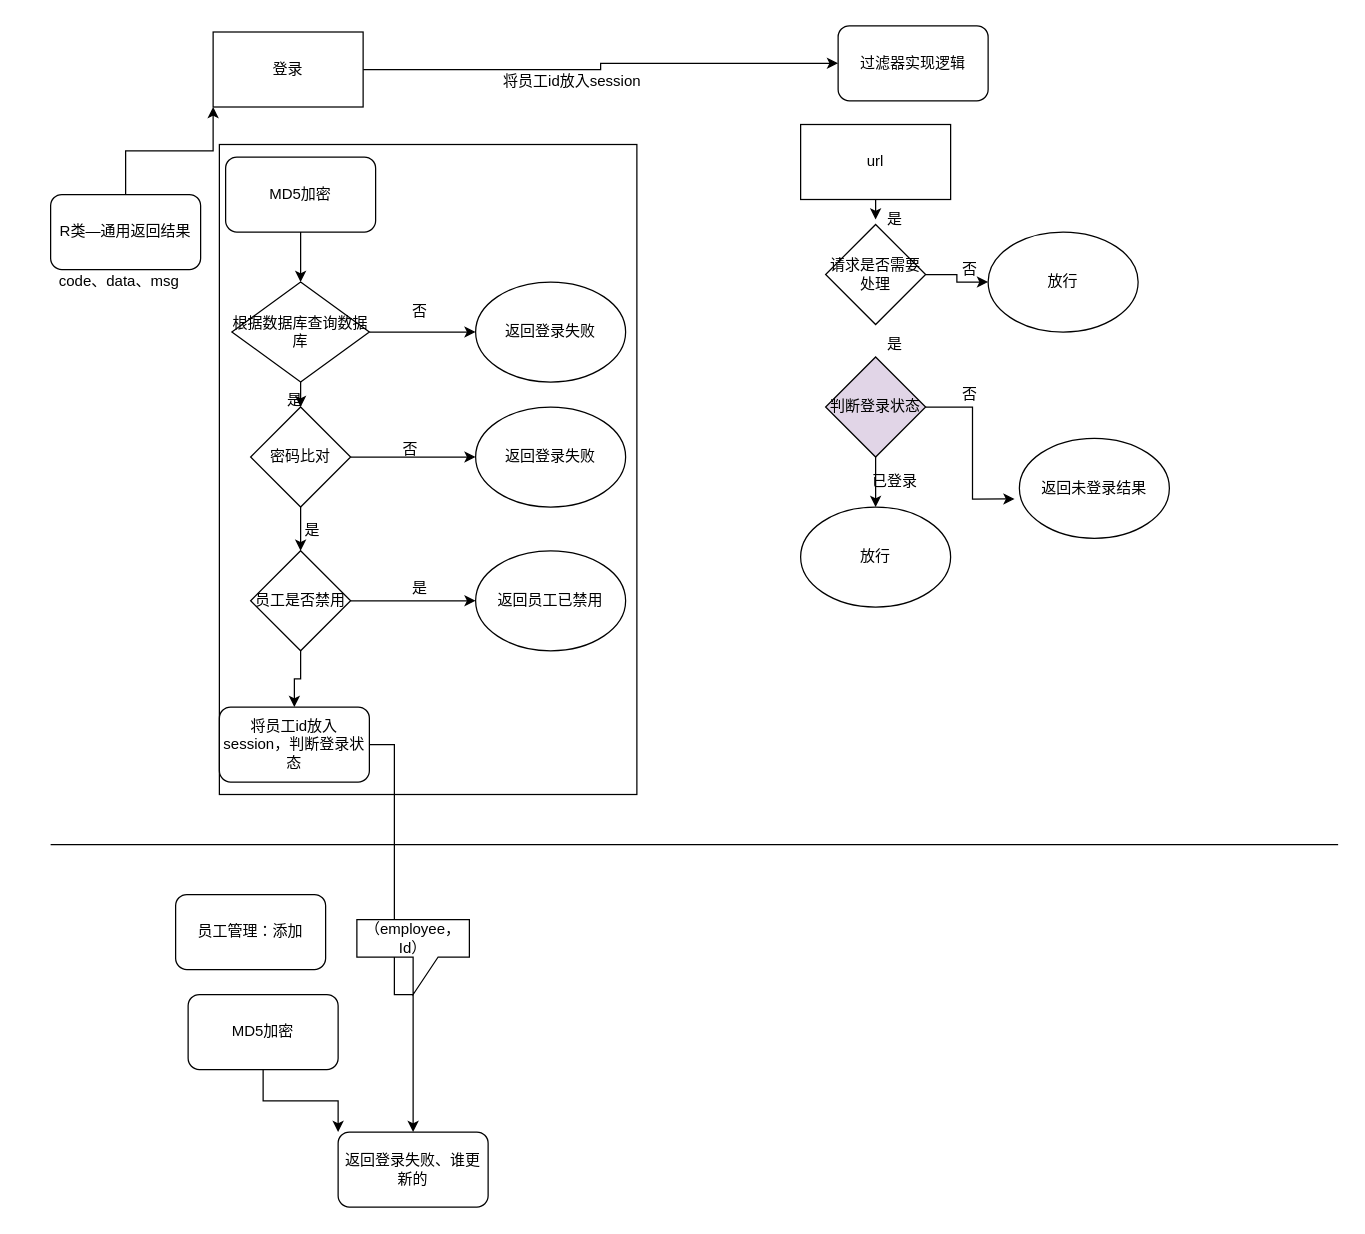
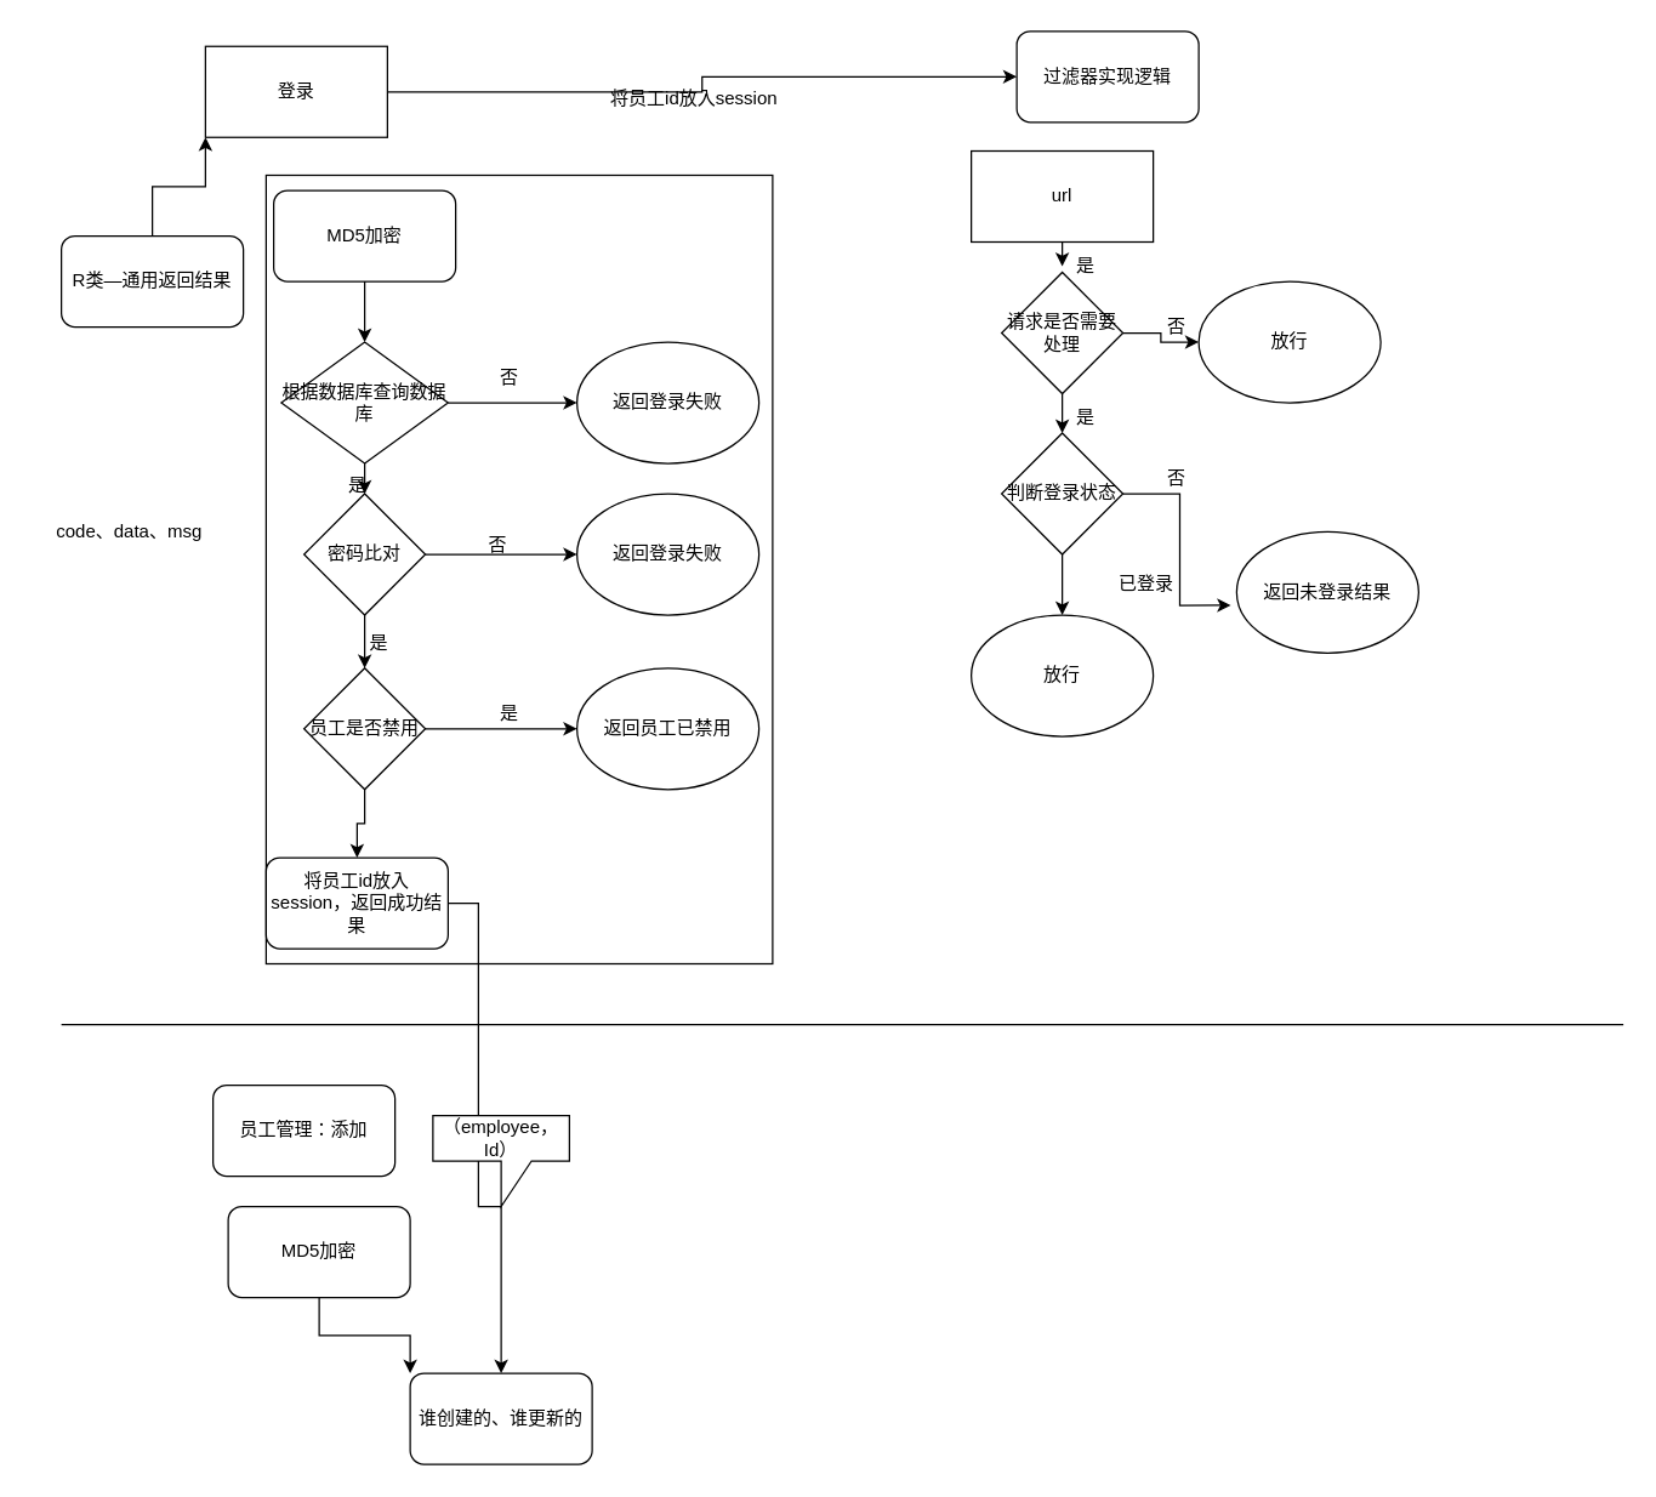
  <mxCell id="0" />
  <mxCell id="1" parent="0" />
  <mxCell id="2" value="" style="rounded=0;whiteSpace=wrap;html=1;" vertex="1" parent="1"><mxGeometry x="175" y="115" width="334" height="520" as="geometry" /></mxCell>
  <mxCell id="3" style="edgeStyle=orthogonalEdgeStyle;rounded=0;orthogonalLoop=1;jettySize=auto;html=1;exitX=1;exitY=0.5;exitDx=0;exitDy=0;entryX=0;entryY=0.5;entryDx=0;entryDy=0;" edge="1" parent="1" source="4" target="8"><mxGeometry relative="1" as="geometry" /></mxCell>
- <mxCell id="4" value="登录" style="rounded=0;whiteSpace=wrap;html=1;" vertex="1" parent="1"><mxGeometry x="170" y="25" width="120" height="60" as="geometry" /></mxCell>
- <mxCell id="5" value="code、data、msg" style="text;html=1;strokeColor=none;fillColor=none;align=center;verticalAlign=middle;whiteSpace=wrap;rounded=0;" vertex="1" parent="1"><mxGeometry x="20" y="215" width="150" height="20" as="geometry" /></mxCell>
+ <mxCell id="4" value="登录" style="rounded=0;whiteSpace=wrap;html=1;" vertex="1" parent="1"><mxGeometry x="135" y="30" width="120" height="60" as="geometry" /></mxCell>
+ <mxCell id="5" value="code、data、msg" style="text;html=1;strokeColor=none;fillColor=none;align=center;verticalAlign=middle;whiteSpace=wrap;rounded=0;" vertex="1" parent="1"><mxGeometry x="10" y="340" width="150" height="20" as="geometry" /></mxCell>
  <mxCell id="6" style="edgeStyle=orthogonalEdgeStyle;rounded=0;orthogonalLoop=1;jettySize=auto;html=1;exitX=0.5;exitY=0;exitDx=0;exitDy=0;entryX=0;entryY=1;entryDx=0;entryDy=0;" edge="1" parent="1" source="7" target="4"><mxGeometry relative="1" as="geometry" /></mxCell>
  <mxCell id="7" value="R类—通用返回结果" style="rounded=1;whiteSpace=wrap;html=1;" vertex="1" parent="1"><mxGeometry x="40" y="155" width="120" height="60" as="geometry" /></mxCell>
  <mxCell id="8" value="过滤器实现逻辑" style="rounded=1;whiteSpace=wrap;html=1;" vertex="1" parent="1"><mxGeometry x="670" y="20" width="120" height="60" as="geometry" /></mxCell>
  <mxCell id="9" style="edgeStyle=orthogonalEdgeStyle;rounded=0;orthogonalLoop=1;jettySize=auto;html=1;exitX=1;exitY=0.5;exitDx=0;exitDy=0;entryX=0.5;entryY=0;entryDx=0;entryDy=0;" edge="1" parent="1" source="10" target="50"><mxGeometry relative="1" as="geometry"><mxPoint x="550" y="755" as="targetPoint" /><Array as="points"><mxPoint x="315" y="595" /><mxPoint x="315" y="795" /><mxPoint x="330" y="795" /></Array></mxGeometry></mxCell>
- <mxCell id="10" value="将员工id放入session，判断登录状态" style="rounded=1;whiteSpace=wrap;html=1;" vertex="1" parent="1"><mxGeometry x="175" y="565" width="120" height="60" as="geometry" /></mxCell>
+ <mxCell id="10" value="将员工id放入session，返回成功结果" style="rounded=1;whiteSpace=wrap;html=1;" vertex="1" parent="1"><mxGeometry x="175" y="565" width="120" height="60" as="geometry" /></mxCell>
  <mxCell id="11" style="edgeStyle=orthogonalEdgeStyle;rounded=0;orthogonalLoop=1;jettySize=auto;html=1;exitX=0.5;exitY=1;exitDx=0;exitDy=0;entryX=0.5;entryY=0;entryDx=0;entryDy=0;" edge="1" parent="1" source="12" target="15"><mxGeometry relative="1" as="geometry" /></mxCell>
  <mxCell id="12" value="MD5加密" style="rounded=1;whiteSpace=wrap;html=1;" vertex="1" parent="1"><mxGeometry x="180" y="125" width="120" height="60" as="geometry" /></mxCell>
  <mxCell id="13" style="edgeStyle=orthogonalEdgeStyle;rounded=0;orthogonalLoop=1;jettySize=auto;html=1;exitX=1;exitY=0.5;exitDx=0;exitDy=0;entryX=0;entryY=0.5;entryDx=0;entryDy=0;" edge="1" parent="1" source="15" target="22"><mxGeometry relative="1" as="geometry" /></mxCell>
  <mxCell id="14" style="edgeStyle=orthogonalEdgeStyle;rounded=0;orthogonalLoop=1;jettySize=auto;html=1;exitX=0.5;exitY=1;exitDx=0;exitDy=0;entryX=0.5;entryY=0;entryDx=0;entryDy=0;" edge="1" parent="1" source="15" target="21"><mxGeometry relative="1" as="geometry" /></mxCell>
  <mxCell id="15" value="根据数据库查询数据库" style="rhombus;whiteSpace=wrap;html=1;" vertex="1" parent="1"><mxGeometry x="185" y="225" width="110" height="80" as="geometry" /></mxCell>
  <mxCell id="16" style="edgeStyle=orthogonalEdgeStyle;rounded=0;orthogonalLoop=1;jettySize=auto;html=1;exitX=1;exitY=0.5;exitDx=0;exitDy=0;" edge="1" parent="1" source="18"><mxGeometry relative="1" as="geometry"><mxPoint x="380" y="480" as="targetPoint" /></mxGeometry></mxCell>
  <mxCell id="17" style="edgeStyle=orthogonalEdgeStyle;rounded=0;orthogonalLoop=1;jettySize=auto;html=1;exitX=0.5;exitY=1;exitDx=0;exitDy=0;entryX=0.5;entryY=0;entryDx=0;entryDy=0;" edge="1" parent="1" source="18" target="10"><mxGeometry relative="1" as="geometry" /></mxCell>
  <mxCell id="18" value="员工是否禁用" style="rhombus;whiteSpace=wrap;html=1;" vertex="1" parent="1"><mxGeometry x="200" y="440" width="80" height="80" as="geometry" /></mxCell>
  <mxCell id="19" style="edgeStyle=orthogonalEdgeStyle;rounded=0;orthogonalLoop=1;jettySize=auto;html=1;exitX=1;exitY=0.5;exitDx=0;exitDy=0;" edge="1" parent="1" source="21" target="24"><mxGeometry relative="1" as="geometry" /></mxCell>
  <mxCell id="20" style="edgeStyle=orthogonalEdgeStyle;rounded=0;orthogonalLoop=1;jettySize=auto;html=1;exitX=0.5;exitY=1;exitDx=0;exitDy=0;entryX=0.5;entryY=0;entryDx=0;entryDy=0;" edge="1" parent="1" source="21" target="18"><mxGeometry relative="1" as="geometry" /></mxCell>
  <mxCell id="21" value="密码比对" style="rhombus;whiteSpace=wrap;html=1;" vertex="1" parent="1"><mxGeometry x="200" y="325" width="80" height="80" as="geometry" /></mxCell>
  <mxCell id="22" value="返回登录失败" style="ellipse;whiteSpace=wrap;html=1;" vertex="1" parent="1"><mxGeometry x="380" y="225" width="120" height="80" as="geometry" /></mxCell>
  <mxCell id="23" value="返回员工已禁用" style="ellipse;whiteSpace=wrap;html=1;" vertex="1" parent="1"><mxGeometry x="380" y="440" width="120" height="80" as="geometry" /></mxCell>
  <mxCell id="24" value="返回登录失败" style="ellipse;whiteSpace=wrap;html=1;" vertex="1" parent="1"><mxGeometry x="380" y="325" width="120" height="80" as="geometry" /></mxCell>
  <mxCell id="25" value="放行" style="ellipse;whiteSpace=wrap;html=1;" vertex="1" parent="1"><mxGeometry x="790" y="185" width="120" height="80" as="geometry" /></mxCell>
  <mxCell id="26" value="否" style="text;html=1;align=center;verticalAlign=middle;resizable=0;points=[];autosize=1;" vertex="1" parent="1"><mxGeometry x="320" y="239" width="30" height="20" as="geometry" /></mxCell>
  <mxCell id="27" value="否" style="text;html=1;" vertex="1" parent="1"><mxGeometry x="320" y="345" width="80" height="30" as="geometry" /></mxCell>
  <mxCell id="28" value="是" style="text;html=1;align=center;verticalAlign=middle;resizable=0;points=[];autosize=1;" vertex="1" parent="1"><mxGeometry x="320" y="459.5" width="30" height="20" as="geometry" /></mxCell>
  <mxCell id="29" value="是" style="text;html=1;align=center;verticalAlign=middle;resizable=0;points=[];autosize=1;" vertex="1" parent="1"><mxGeometry x="220" y="310" width="30" height="20" as="geometry" /></mxCell>
  <mxCell id="30" value="是" style="text;html=1;align=center;verticalAlign=middle;resizable=0;points=[];autosize=1;" vertex="1" parent="1"><mxGeometry x="234" y="414" width="30" height="20" as="geometry" /></mxCell>
  <mxCell id="31" value="将员工id放入session" style="text;html=1;align=center;verticalAlign=middle;resizable=0;points=[];autosize=1;" vertex="1" parent="1"><mxGeometry x="352" y="55" width="210" height="20" as="geometry" /></mxCell>
  <mxCell id="32" value="返回未登录结果" style="ellipse;whiteSpace=wrap;html=1;" vertex="1" parent="1"><mxGeometry x="815" y="350" width="120" height="80" as="geometry" /></mxCell>
  <mxCell id="33" style="edgeStyle=orthogonalEdgeStyle;rounded=0;orthogonalLoop=1;jettySize=auto;html=1;exitX=0.5;exitY=1;exitDx=0;exitDy=0;" edge="1" parent="1" source="34"><mxGeometry relative="1" as="geometry"><mxPoint x="700" y="175" as="targetPoint" /></mxGeometry></mxCell>
  <mxCell id="34" value="url" style="rounded=0;whiteSpace=wrap;html=1;" vertex="1" parent="1"><mxGeometry x="640" y="99" width="120" height="60" as="geometry" /></mxCell>
+ <mxCell id="35" style="edgeStyle=orthogonalEdgeStyle;rounded=0;orthogonalLoop=1;jettySize=auto;html=1;exitX=0.5;exitY=1;exitDx=0;exitDy=0;entryX=0.5;entryY=0;entryDx=0;entryDy=0;" edge="1" parent="1" source="37" target="40"><mxGeometry relative="1" as="geometry" /></mxCell>
  <mxCell id="36" style="edgeStyle=orthogonalEdgeStyle;rounded=0;orthogonalLoop=1;jettySize=auto;html=1;exitX=1;exitY=0.5;exitDx=0;exitDy=0;entryX=0;entryY=0.5;entryDx=0;entryDy=0;" edge="1" parent="1" source="37" target="25"><mxGeometry relative="1" as="geometry" /></mxCell>
  <mxCell id="37" value="请求是否需要处理" style="rhombus;whiteSpace=wrap;html=1;" vertex="1" parent="1"><mxGeometry x="660" y="179" width="80" height="80" as="geometry" /></mxCell>
  <mxCell id="38" style="edgeStyle=orthogonalEdgeStyle;rounded=0;orthogonalLoop=1;jettySize=auto;html=1;exitX=1;exitY=0.5;exitDx=0;exitDy=0;entryX=-0.032;entryY=0.607;entryDx=0;entryDy=0;entryPerimeter=0;" edge="1" parent="1" source="40" target="32"><mxGeometry relative="1" as="geometry" /></mxCell>
  <mxCell id="39" style="edgeStyle=orthogonalEdgeStyle;rounded=0;orthogonalLoop=1;jettySize=auto;html=1;exitX=0.5;exitY=1;exitDx=0;exitDy=0;entryX=0.5;entryY=0;entryDx=0;entryDy=0;" edge="1" parent="1" source="40" target="45"><mxGeometry relative="1" as="geometry" /></mxCell>
- <mxCell id="40" value="判断登录状态" style="rhombus;whiteSpace=wrap;html=1;fillColor=#e1d5e7;" vertex="1" parent="1"><mxGeometry x="660" y="285" width="80" height="80" as="geometry" /></mxCell>
+ <mxCell id="40" value="判断登录状态" style="rhombus;whiteSpace=wrap;html=1;" vertex="1" parent="1"><mxGeometry x="660" y="285" width="80" height="80" as="geometry" /></mxCell>
  <mxCell id="41" value="是" style="text;html=1;align=center;verticalAlign=middle;resizable=0;points=[];autosize=1;" vertex="1" parent="1"><mxGeometry x="700" y="265" width="30" height="20" as="geometry" /></mxCell>
  <mxCell id="42" value="是" style="text;html=1;align=center;verticalAlign=middle;resizable=0;points=[];autosize=1;" vertex="1" parent="1"><mxGeometry x="700" y="165" width="30" height="20" as="geometry" /></mxCell>
  <mxCell id="43" value="否" style="text;html=1;align=center;verticalAlign=middle;resizable=0;points=[];autosize=1;" vertex="1" parent="1"><mxGeometry x="760" y="205" width="30" height="20" as="geometry" /></mxCell>
  <mxCell id="44" value="否" style="text;html=1;align=center;verticalAlign=middle;resizable=0;points=[];autosize=1;" vertex="1" parent="1"><mxGeometry x="760" y="305" width="30" height="20" as="geometry" /></mxCell>
  <mxCell id="45" value="放行" style="ellipse;whiteSpace=wrap;html=1;" vertex="1" parent="1"><mxGeometry x="640" y="405" width="120" height="80" as="geometry" /></mxCell>
- <mxCell id="46" value="已登录" style="text;html=1;align=center;verticalAlign=middle;resizable=0;points=[];autosize=1;" vertex="1" parent="1"><mxGeometry x="690" y="375" width="50" height="20" as="geometry" /></mxCell>
+ <mxCell id="46" value="已登录" style="text;html=1;align=center;verticalAlign=middle;resizable=0;points=[];autosize=1;" vertex="1" parent="1"><mxGeometry x="730" y="375" width="50" height="20" as="geometry" /></mxCell>
  <mxCell id="47" value="员工管理：添加" style="rounded=1;whiteSpace=wrap;html=1;" vertex="1" parent="1"><mxGeometry x="140" y="715" width="120" height="60" as="geometry" /></mxCell>
  <mxCell id="48" style="edgeStyle=orthogonalEdgeStyle;rounded=0;orthogonalLoop=1;jettySize=auto;html=1;exitX=0.5;exitY=1;exitDx=0;exitDy=0;entryX=0;entryY=0;entryDx=0;entryDy=0;" edge="1" parent="1" source="49" target="50"><mxGeometry relative="1" as="geometry" /></mxCell>
  <mxCell id="49" value="MD5加密" style="rounded=1;whiteSpace=wrap;html=1;" vertex="1" parent="1"><mxGeometry x="150" y="795" width="120" height="60" as="geometry" /></mxCell>
- <mxCell id="50" value="返回登录失败、谁更新的" style="rounded=1;whiteSpace=wrap;html=1;" vertex="1" parent="1"><mxGeometry x="270" y="905" width="120" height="60" as="geometry" /></mxCell>
+ <mxCell id="50" value="谁创建的、谁更新的" style="rounded=1;whiteSpace=wrap;html=1;" vertex="1" parent="1"><mxGeometry x="270" y="905" width="120" height="60" as="geometry" /></mxCell>
  <mxCell id="51" value="" style="endArrow=none;html=1;" edge="1" parent="1"><mxGeometry width="50" height="50" relative="1" as="geometry"><mxPoint x="40" y="675" as="sourcePoint" /><mxPoint x="1070" y="675" as="targetPoint" /></mxGeometry></mxCell>
  <mxCell id="52" value="（employee，Id）" style="shape=callout;whiteSpace=wrap;html=1;perimeter=calloutPerimeter;rotation=0;" vertex="1" parent="1"><mxGeometry x="285" y="735" width="90" height="60" as="geometry" /></mxCell>
